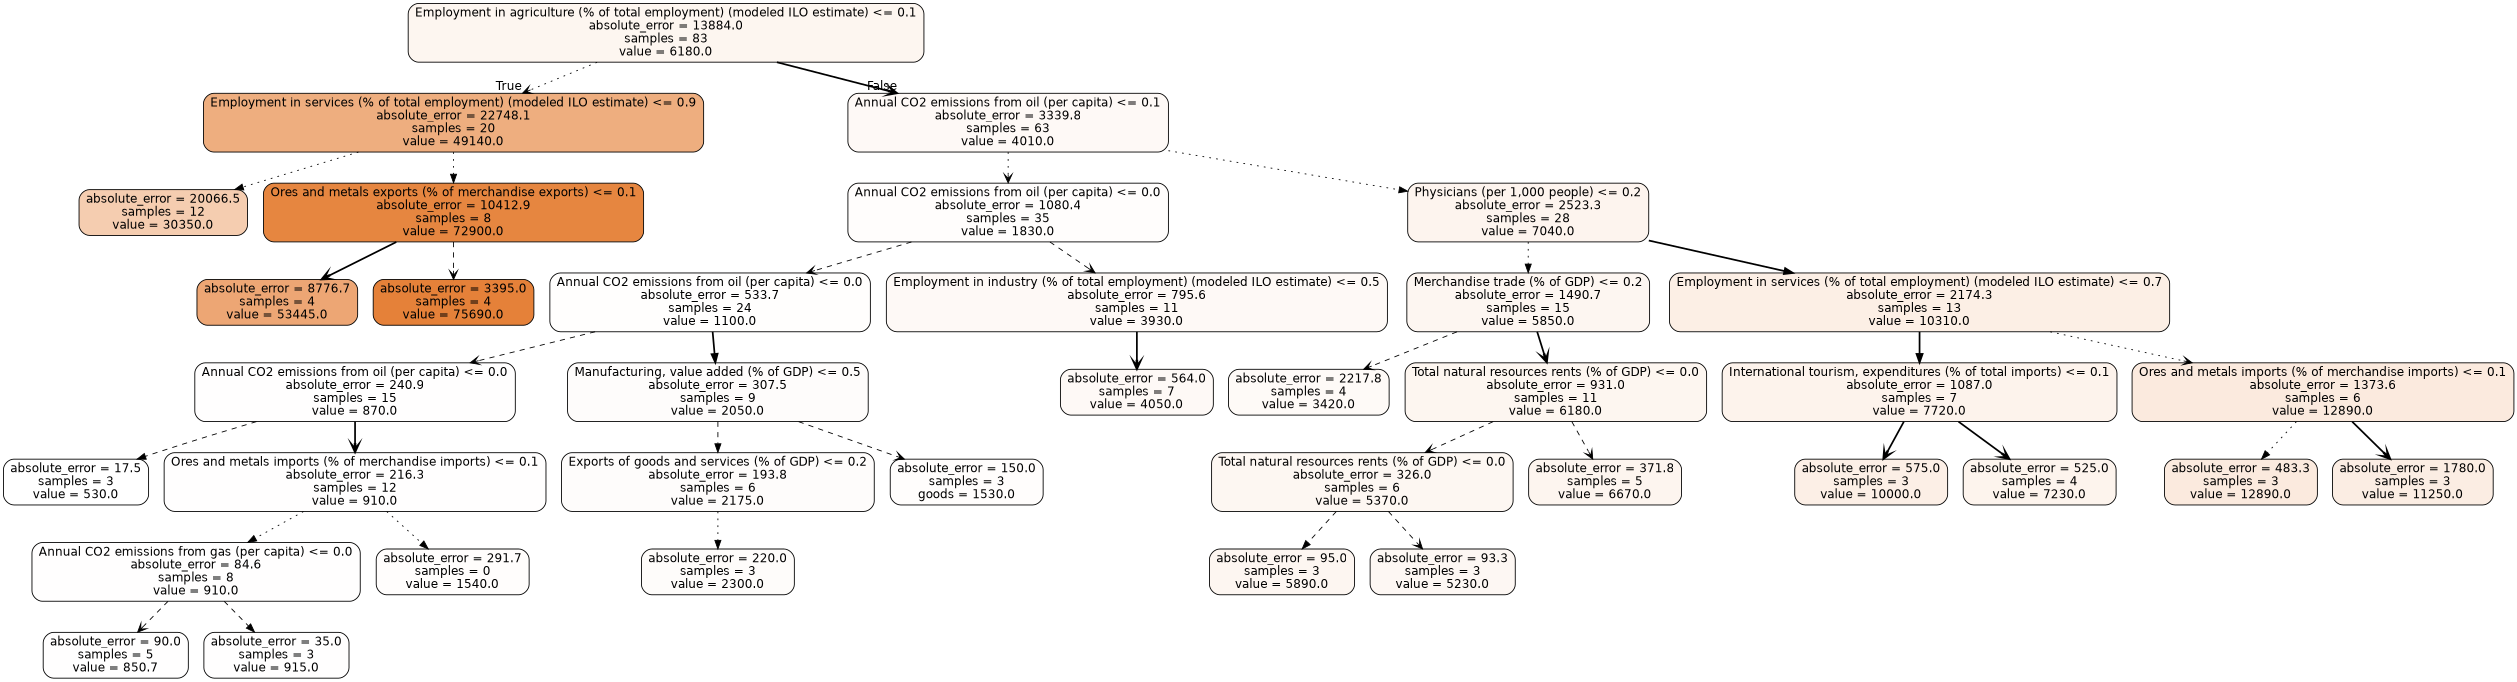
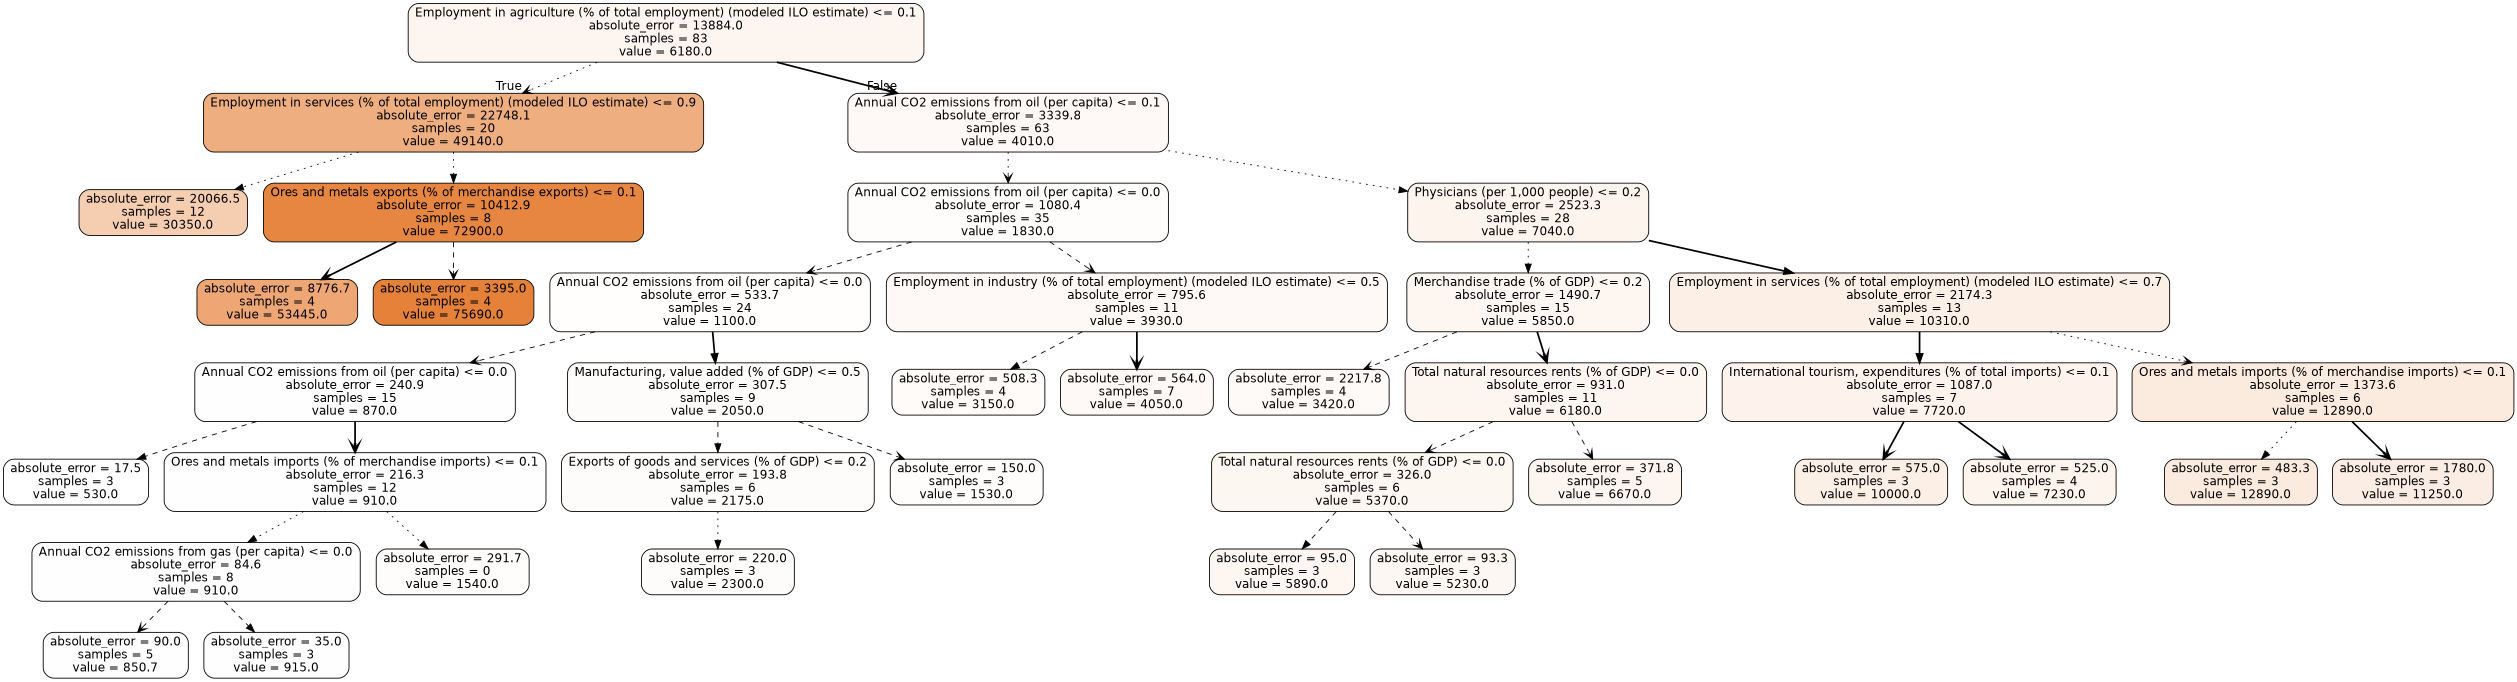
  digraph {
    node [color=black fillcolor="#fffefe" fontname=helvetica shape=box style="filled, rounded"]
    edge [arrowhead=vee fontname=helvetica style=dashed]
    n1 [fillcolor="#fdf6f0" label="Employment in agriculture (% of total employment) (modeled ILO estimate) <= 0.1\nabsolute_error = 13884.0\nsamples = 83\nvalue = 6180.0"]
    n2 [fillcolor="#eeae7f" label="Employment in services (% of total employment) (modeled ILO estimate) <= 0.9\nabsolute_error = 22748.1\nsamples = 20\nvalue = 49140.0"]
    n3 [fillcolor="#fef9f6" label="Annual CO2 emissions from oil (per capita) <= 0.1\nabsolute_error = 3339.8\nsamples = 63\nvalue = 4010.0"]
    n4 [fillcolor="#f5cdb0" label="absolute_error = 20066.5\nsamples = 12\nvalue = 30350.0"]
    n5 [fillcolor="#e68640" label="Ores and metals exports (% of merchandise exports) <= 0.1\nabsolute_error = 10412.9\nsamples = 8\nvalue = 72900.0"]
    n6 [fillcolor="#fffdfc" label="Annual CO2 emissions from oil (per capita) <= 0.0\nabsolute_error = 1080.4\nsamples = 35\nvalue = 1830.0"]
    n7 [fillcolor="#fdf4ee" label="Physicians (per 1,000 people) <= 0.2\nabsolute_error = 2523.3\nsamples = 28\nvalue = 7040.0"]
    n8 [fillcolor="#eda674" label="absolute_error = 8776.7\nsamples = 4\nvalue = 53445.0"]
    n9 [fillcolor="#e58139" label="absolute_error = 3395.0\nsamples = 4\nvalue = 75690.0"]
    n10 [fillcolor="#fffefd" label="Annual CO2 emissions from oil (per capita) <= 0.0\nabsolute_error = 533.7\nsamples = 24\nvalue = 1100.0"]
    n11 [fillcolor="#fef9f6" label="Employment in industry (% of total employment) (modeled ILO estimate) <= 0.5\nabsolute_error = 795.6\nsamples = 11\nvalue = 3930.0"]
    n12 [fillcolor="#fdf6f1" label="Merchandise trade (% of GDP) <= 0.2\nabsolute_error = 1490.7\nsamples = 15\nvalue = 5850.0"]
    n13 [fillcolor="#fcefe5" label="Employment in services (% of total employment) (modeled ILO estimate) <= 0.7\nabsolute_error = 2174.3\nsamples = 13\nvalue = 10310.0"]
    n14 [label="Annual CO2 emissions from oil (per capita) <= 0.0\nabsolute_error = 240.9\nsamples = 15\nvalue = 870.0"]
    n15 [fillcolor="#fefcfb" label="Manufacturing, value added (% of GDP) <= 0.5\nabsolute_error = 307.5\nsamples = 9\nvalue = 2050.0"]
+   n16 [fillcolor="#fefbf8" label="absolute_error = 508.3\nsamples = 4\nvalue = 3150.0"]
    n17 [fillcolor="#fef9f6" label="absolute_error = 564.0\nsamples = 7\nvalue = 4050.0"]
    n18 [fillcolor="#ffffff" label="absolute_error = 17.5\nsamples = 3\nvalue = 530.0"]
    n19 [label="Ores and metals imports (% of merchandise imports) <= 0.1\nabsolute_error = 216.3\nsamples = 12\nvalue = 910.0"]
    n20 [fillcolor="#fefcfb" label="Exports of goods and services (% of GDP) <= 0.2\nabsolute_error = 193.8\nsamples = 6\nvalue = 2175.0"]
-   n21 [fillcolor="#fffdfc" label="absolute_error = 150.0\nsamples = 3\ngoods = 1530.0"]
+   n21 [fillcolor="#fffdfc" label="absolute_error = 150.0\nsamples = 3\nvalue = 1530.0"]
    n22 [label="Annual CO2 emissions from gas (per capita) <= 0.0\nabsolute_error = 84.6\nsamples = 8\nvalue = 910.0"]
    n23 [fillcolor="#fffdfc" label="absolute_error = 291.7\nsamples = 0\nvalue = 1540.0"]
    n24 [label="absolute_error = 90.0\nsamples = 5\nvalue = 850.7"]
    n25 [label="absolute_error = 35.0\nsamples = 3\nvalue = 915.0"]
    n26 [fillcolor="#fefcfa" label="absolute_error = 220.0\nsamples = 3\nvalue = 2300.0"]
    n27 [fillcolor="#fefaf7" label="absolute_error = 2217.8\nsamples = 4\nvalue = 3420.0"]
    n28 [fillcolor="#fdf6f0" label="Total natural resources rents (% of GDP) <= 0.0\nabsolute_error = 931.0\nsamples = 11\nvalue = 6180.0"]
    n29 [fillcolor="#fdf3ec" label="International tourism, expenditures (% of total imports) <= 0.1\nabsolute_error = 1087.0\nsamples = 7\nvalue = 7720.0"]
    n30 [fillcolor="#fbeade" label="Ores and metals imports (% of merchandise imports) <= 0.1\nabsolute_error = 1373.6\nsamples = 6\nvalue = 12890.0"]
    n31 [fillcolor="#fdf7f2" label="Total natural resources rents (% of GDP) <= 0.0\nabsolute_error = 326.0\nsamples = 6\nvalue = 5370.0"]
    n32 [fillcolor="#fdf5ef" label="absolute_error = 371.8\nsamples = 5\nvalue = 6670.0"]
    n33 [fillcolor="#fdf6f1" label="absolute_error = 95.0\nsamples = 3\nvalue = 5890.0"]
    n34 [fillcolor="#fdf7f3" label="absolute_error = 93.3\nsamples = 3\nvalue = 5230.0"]
    n35 [fillcolor="#fcefe6" label="absolute_error = 575.0\nsamples = 3\nvalue = 10000.0"]
    n36 [fillcolor="#fdf4ed" label="absolute_error = 525.0\nsamples = 4\nvalue = 7230.0"]
    n37 [fillcolor="#fbeade" label="absolute_error = 483.3\nsamples = 3\nvalue = 12890.0"]
    n38 [fillcolor="#fbede3" label="absolute_error = 1780.0\nsamples = 3\nvalue = 11250.0"]
    n1 -> n2 [headlabel=True labelangle=45 labeldistance=2.5 style=dotted]
    n1 -> n3 [headlabel=False labelangle=-45 labeldistance=2.5 style=bold]
    n2 -> n4 [arrowhead=normal style=dotted]
    n2 -> n5 [arrowhead=normal style=dotted]
    n3 -> n6 [style=dotted]
    n3 -> n7 [arrowhead=normal style=dotted]
    n5 -> n8 [style=bold]
    n5 -> n9
    n6 -> n10
    n6 -> n11
    n7 -> n12 [arrowhead=normal style=dotted]
    n7 -> n13 [arrowhead=normal style=bold]
    n10 -> n14
    n10 -> n15 [arrowhead=normal style=bold]
+   n11 -> n16 [arrowhead=normal]
    n11 -> n17 [style=bold]
    n12 -> n27
    n12 -> n28 [style=bold]
    n13 -> n29 [arrowhead=normal style=bold]
    n13 -> n30 [style=dotted]
    n14 -> n18 [arrowhead=normal]
    n14 -> n19 [style=bold]
    n15 -> n20 [arrowhead=normal]
    n15 -> n21
    n19 -> n22 [arrowhead=normal style=dotted]
    n19 -> n23 [arrowhead=normal style=dotted]
    n20 -> n26 [arrowhead=normal style=dotted]
    n22 -> n24
    n22 -> n25 [arrowhead=normal]
    n28 -> n31
    n28 -> n32
    n29 -> n35 [style=bold]
    n29 -> n36 [style=bold]
    n30 -> n37 [arrowhead=normal style=dotted]
    n30 -> n38 [style=bold]
    n31 -> n33 [arrowhead=normal]
    n31 -> n34
  }
